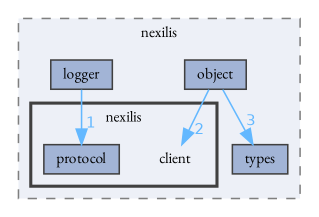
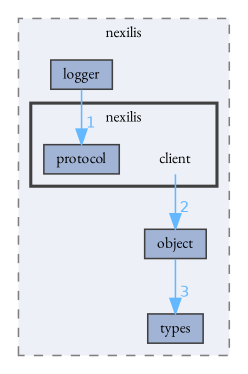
  digraph {
    compound=true
    fontname="EB Garamond"
    node [fontname="EB Garamond" fontsize=10 shape=box color=grey25 fillcolor="#a2b4d6" style=filled]
    edge [color=steelblue1 fontcolor=steelblue1 fontname="EB Garamond" fontsize=10 labeldistance=1.5 labelfontname=Helvetica labelfontsize=10]
    n1 [height=0.2 label=client shape=plaintext width=0.4 color="" fillcolor="" style=""]
    n2 [height=0.2 label=protocol width=0.4]
    n3 [height=0.2 label=object width=0.4]
    n4 [height=0.2 label=types width=0.4]
    n5 [height=0.2 label=logger width=0.4]
    subgraph cluster_1 {
      bgcolor="#edf0f7"
      fontsize=10
      label=nexilis
      pencolor=grey50
      style="filled,dashed"
      n3
      n4
      n5
      subgraph cluster_2 {
        bgcolor="#edf0f7"
        fontsize=10
        label=nexilis
        pencolor=grey25
        style="filled,bold"
        n1
        n2
      }
    }
-   n3 -> n1 [headlabel=2]
+   n1 -> n3 [headlabel=2]
    n3 -> n4 [headlabel=3]
    n5 -> n2 [headlabel=1]
  }
